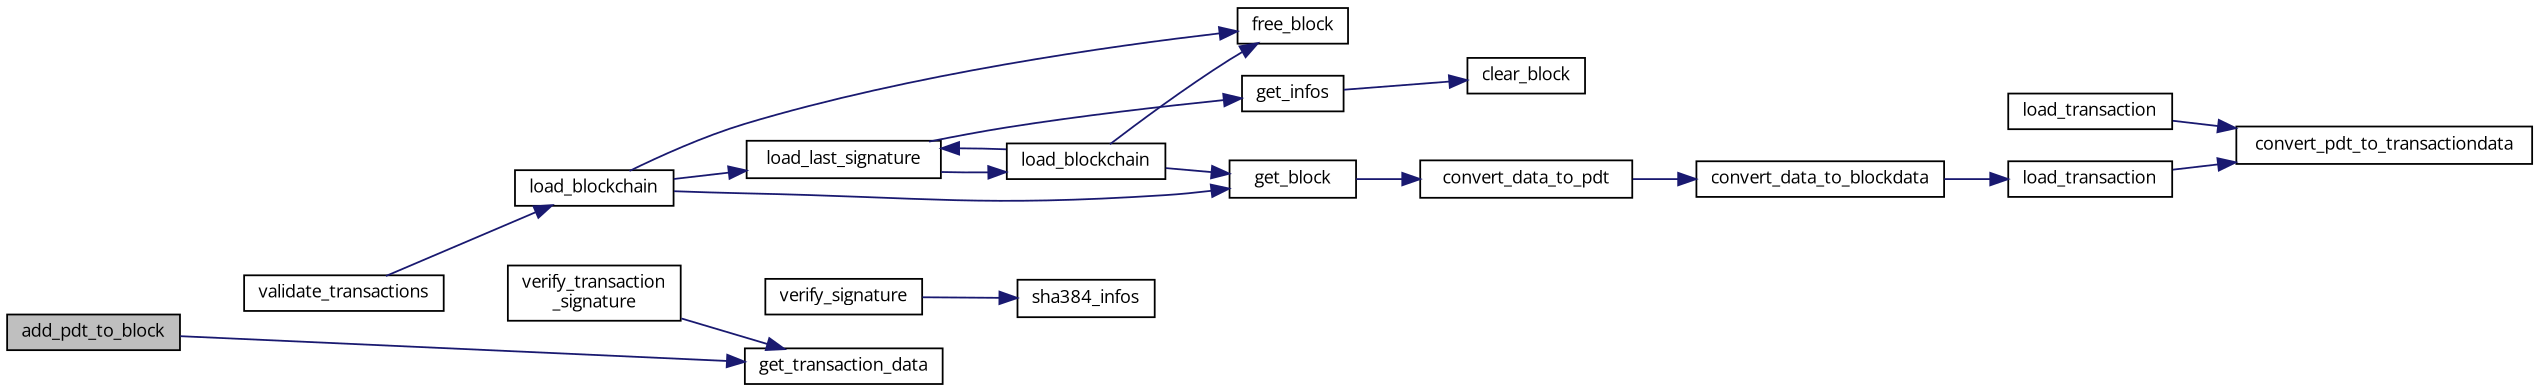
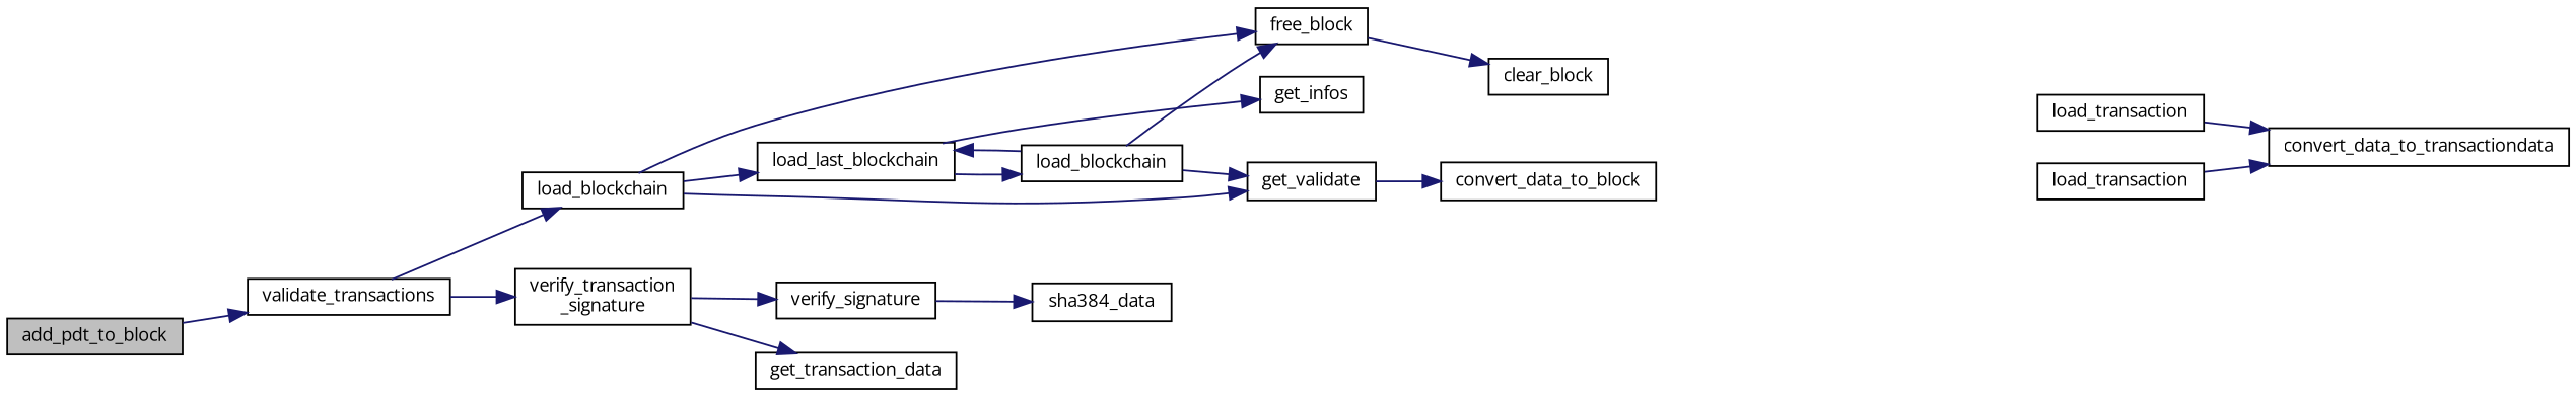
  digraph {
    fontname="Open Sans"
    rankdir=LR
    node [color=black fillcolor=white fontname="Open Sans" fontsize=10 shape=record style=filled]
    edge [color=midnightblue fontname="Open Sans" fontsize=10 labelfontname=Helvetica labelfontsize=10 style=solid]
    n1 [fillcolor=grey75 fontcolor=black height=0.2 label=add_pdt_to_block width=0.4]
    n2 [height=0.2 label=validate_transactions width=0.4]
    n3 [height=0.2 label=load_blockchain width=0.4]
    n4 [height=0.2 label="verify_transaction\l_signature" width=0.4]
    n5 [height=0.2 label=load_transaction width=0.4]
-   n6 [height=0.2 label=convert_pdt_to_transactiondata width=0.4]
+   n6 [height=0.2 label=convert_data_to_transactiondata width=0.4]
    n7 [height=0.2 label=free_block width=0.4]
-   n8 [height=0.2 label=get_block width=0.4]
-   n9 [height=0.2 label=load_last_signature width=0.4]
+   n8 [height=0.2 label=get_validate width=0.4]
+   n9 [height=0.2 label=load_last_blockchain width=0.4]
    n10 [height=0.2 label=get_transaction_data width=0.4]
    n11 [height=0.2 label=verify_signature width=0.4]
    n12 [height=0.2 label=clear_block width=0.4]
-   n13 [height=0.2 label=convert_data_to_pdt width=0.4]
+   n13 [height=0.2 label=convert_data_to_block width=0.4]
    n14 [height=0.2 label=get_infos width=0.4]
    n15 [height=0.2 label=load_blockchain width=0.4]
-   n16 [height=0.2 label=convert_data_to_blockdata width=0.4]
    n17 [height=0.2 label=load_transaction width=0.4]
-   n18 [height=0.2 label=sha384_infos width=0.4]
-   n1 -> n10
+   n18 [height=0.2 label=sha384_data width=0.4]
+   n1 -> n2
    n2 -> n3
+   n2 -> n4
    n3 -> n7
    n3 -> n8
    n3 -> n9
    n4 -> n10
+   n4 -> n11
    n5 -> n6
-   n14 -> n12
+   n7 -> n12
    n8 -> n13
    n9 -> n14
    n9 -> n15
    n11 -> n18
-   n13 -> n16
    n15 -> n7
    n15 -> n8
    n15 -> n9
-   n16 -> n17
    n17 -> n6
  }
